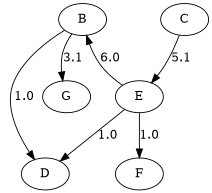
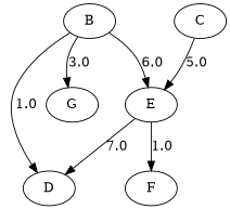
  digraph {
    edge [color=black]
    B
    E
    D
    G
    C
    F
-   E -> B [label=6.0]
+   B -> E [label=6.0]
    B -> D [label=1.0]
-   B -> G [label=3.1]
-   E -> D [label=1.0]
+   B -> G [label=3.0]
+   E -> D [label=7.0]
    E -> F [label=1.0]
-   C -> E [label=5.1]
+   C -> E [label=5.0]
  }
